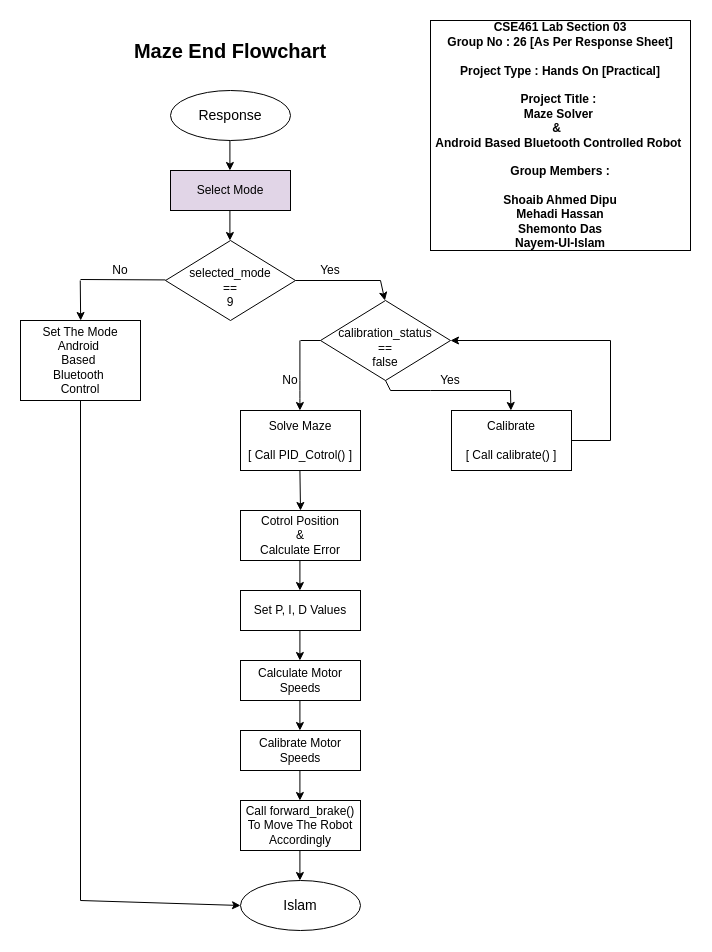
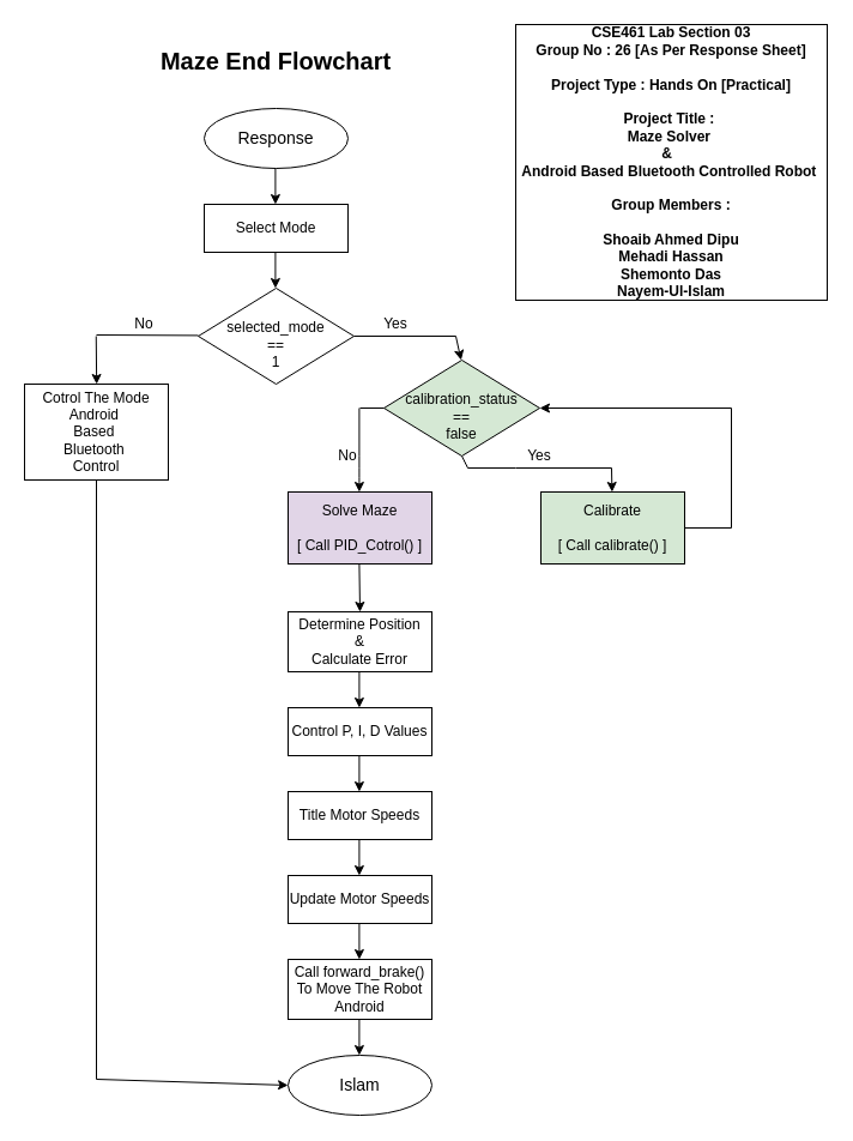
  <mxCell id="0" />
  <mxCell id="1" parent="0" />
- <mxCell id="2" value="Select Mode" style="rounded=0;whiteSpace=wrap;html=1;fillColor=#e1d5e7;" parent="1" vertex="1"><mxGeometry x="170" y="170" width="120" height="40" as="geometry" /></mxCell>
- <mxCell id="3" value="&lt;br&gt;selected_mode &lt;br&gt;== &lt;br&gt;9" style="rhombus;whiteSpace=wrap;html=1;" parent="1" vertex="1"><mxGeometry x="165" y="240" width="130" height="80" as="geometry" /></mxCell>
- <mxCell id="4" value="&lt;br&gt;calibration_status &lt;br&gt;== &lt;br&gt;false" style="rhombus;whiteSpace=wrap;html=1;" parent="1" vertex="1"><mxGeometry x="320" y="300" width="130" height="80" as="geometry" /></mxCell>
- <mxCell id="5" value="Calibrate&lt;br&gt;&lt;br&gt;[ Call calibrate() ]" style="rounded=0;whiteSpace=wrap;html=1;" parent="1" vertex="1"><mxGeometry x="451" y="410" width="120" height="60" as="geometry" /></mxCell>
- <mxCell id="6" value="Solve Maze&lt;br&gt;&lt;br&gt;[ Call PID_Cotrol() ]" style="rounded=0;whiteSpace=wrap;html=1;" parent="1" vertex="1"><mxGeometry x="240" y="410" width="120" height="60" as="geometry" /></mxCell>
- <mxCell id="7" value="&lt;div&gt;Cotrol Position&lt;/div&gt;&lt;div&gt;&amp;amp;&lt;/div&gt;&lt;div&gt;Calculate Error&lt;/div&gt;" style="rounded=0;whiteSpace=wrap;html=1;" parent="1" vertex="1"><mxGeometry x="240" y="510" width="120" height="50" as="geometry" /></mxCell>
- <mxCell id="8" value="Set P, I, D Values" style="rounded=0;whiteSpace=wrap;html=1;" parent="1" vertex="1"><mxGeometry x="240" y="590" width="120" height="40" as="geometry" /></mxCell>
- <mxCell id="9" value="Calculate Motor Speeds" style="rounded=0;whiteSpace=wrap;html=1;" parent="1" vertex="1"><mxGeometry x="240" y="660" width="120" height="40" as="geometry" /></mxCell>
- <mxCell id="10" value="Calibrate Motor Speeds" style="rounded=0;whiteSpace=wrap;html=1;" parent="1" vertex="1"><mxGeometry x="240" y="730" width="120" height="40" as="geometry" /></mxCell>
- <mxCell id="11" value="Call forward_brake() To Move The Robot Accordingly" style="rounded=0;whiteSpace=wrap;html=1;" parent="1" vertex="1"><mxGeometry x="240" y="800" width="120" height="50" as="geometry" /></mxCell>
+ <mxCell id="2" value="Select Mode" style="rounded=0;whiteSpace=wrap;html=1;" parent="1" vertex="1"><mxGeometry x="170" y="170" width="120" height="40" as="geometry" /></mxCell>
+ <mxCell id="3" value="&lt;br&gt;selected_mode &lt;br&gt;== &lt;br&gt;1" style="rhombus;whiteSpace=wrap;html=1;" parent="1" vertex="1"><mxGeometry x="165" y="240" width="130" height="80" as="geometry" /></mxCell>
+ <mxCell id="4" value="&lt;br&gt;calibration_status &lt;br&gt;== &lt;br&gt;false" style="rhombus;whiteSpace=wrap;html=1;fillColor=#d5e8d4;" parent="1" vertex="1"><mxGeometry x="320" y="300" width="130" height="80" as="geometry" /></mxCell>
+ <mxCell id="5" value="Calibrate&lt;br&gt;&lt;br&gt;[ Call calibrate() ]" style="rounded=0;whiteSpace=wrap;html=1;fillColor=#d5e8d4;" parent="1" vertex="1"><mxGeometry x="451" y="410" width="120" height="60" as="geometry" /></mxCell>
+ <mxCell id="6" value="Solve Maze&lt;br&gt;&lt;br&gt;[ Call PID_Cotrol() ]" style="rounded=0;whiteSpace=wrap;html=1;fillColor=#e1d5e7;" parent="1" vertex="1"><mxGeometry x="240" y="410" width="120" height="60" as="geometry" /></mxCell>
+ <mxCell id="7" value="&lt;div&gt;Determine Position&lt;/div&gt;&lt;div&gt;&amp;amp;&lt;/div&gt;&lt;div&gt;Calculate Error&lt;/div&gt;" style="rounded=0;whiteSpace=wrap;html=1;" parent="1" vertex="1"><mxGeometry x="240" y="510" width="120" height="50" as="geometry" /></mxCell>
+ <mxCell id="8" value="Control P, I, D Values" style="rounded=0;whiteSpace=wrap;html=1;" parent="1" vertex="1"><mxGeometry x="240" y="590" width="120" height="40" as="geometry" /></mxCell>
+ <mxCell id="9" value="Title Motor Speeds" style="rounded=0;whiteSpace=wrap;html=1;" parent="1" vertex="1"><mxGeometry x="240" y="660" width="120" height="40" as="geometry" /></mxCell>
+ <mxCell id="10" value="Update Motor Speeds" style="rounded=0;whiteSpace=wrap;html=1;" parent="1" vertex="1"><mxGeometry x="240" y="730" width="120" height="40" as="geometry" /></mxCell>
+ <mxCell id="11" value="Call forward_brake() To Move The Robot Android" style="rounded=0;whiteSpace=wrap;html=1;" parent="1" vertex="1"><mxGeometry x="240" y="800" width="120" height="50" as="geometry" /></mxCell>
  <mxCell id="12" value="&lt;font style=&quot;font-size: 20px&quot;&gt;&lt;b&gt;Maze End Flowchart&lt;/b&gt;&lt;/font&gt;" style="text;html=1;strokeColor=none;fillColor=none;align=center;verticalAlign=middle;whiteSpace=wrap;rounded=0;" parent="1" vertex="1"><mxGeometry x="110" y="40" width="240" height="20" as="geometry" /></mxCell>
- <mxCell id="13" value="&lt;br&gt;&lt;div&gt;Set The Mode&lt;/div&gt;&lt;div&gt;Android&amp;nbsp;&lt;/div&gt;&lt;div&gt;Based&amp;nbsp;&lt;/div&gt;&lt;div&gt;Bluetooth&amp;nbsp;&lt;/div&gt;&lt;div&gt;Control&lt;/div&gt;&lt;div&gt;&lt;br&gt;&lt;/div&gt;" style="rounded=0;whiteSpace=wrap;html=1;" parent="1" vertex="1"><mxGeometry x="20" y="320" width="120" height="80" as="geometry" /></mxCell>
+ <mxCell id="13" value="&lt;br&gt;&lt;div&gt;Cotrol The Mode&lt;/div&gt;&lt;div&gt;Android&amp;nbsp;&lt;/div&gt;&lt;div&gt;Based&amp;nbsp;&lt;/div&gt;&lt;div&gt;Bluetooth&amp;nbsp;&lt;/div&gt;&lt;div&gt;Control&lt;/div&gt;&lt;div&gt;&lt;br&gt;&lt;/div&gt;" style="rounded=0;whiteSpace=wrap;html=1;" parent="1" vertex="1"><mxGeometry x="20" y="320" width="120" height="80" as="geometry" /></mxCell>
  <mxCell id="14" value="&lt;span style=&quot;font-size: 14px&quot;&gt;Response&lt;/span&gt;" style="ellipse;whiteSpace=wrap;html=1;" parent="1" vertex="1"><mxGeometry x="170" y="90" width="120" height="50" as="geometry" /></mxCell>
  <mxCell id="15" value="&lt;span style=&quot;font-size: 14px&quot;&gt;Islam&lt;/span&gt;" style="ellipse;whiteSpace=wrap;html=1;" parent="1" vertex="1"><mxGeometry x="240" y="880" width="120" height="50" as="geometry" /></mxCell>
  <mxCell id="16" value="" style="endArrow=classic;html=1;" parent="1" edge="1"><mxGeometry width="50" height="50" relative="1" as="geometry"><mxPoint x="299.41" y="380" as="sourcePoint" /><mxPoint x="299.41" y="410" as="targetPoint" /><Array as="points"><mxPoint x="299.41" y="400" /></Array></mxGeometry></mxCell>
  <mxCell id="17" value="" style="endArrow=classic;html=1;" parent="1" edge="1"><mxGeometry width="50" height="50" relative="1" as="geometry"><mxPoint x="229.41" y="140" as="sourcePoint" /><mxPoint x="229.41" y="170" as="targetPoint" /></mxGeometry></mxCell>
  <mxCell id="18" value="" style="endArrow=classic;html=1;" parent="1" edge="1"><mxGeometry width="50" height="50" relative="1" as="geometry"><mxPoint x="229.41" y="210" as="sourcePoint" /><mxPoint x="229.41" y="240" as="targetPoint" /></mxGeometry></mxCell>
  <mxCell id="19" value="" style="endArrow=classic;html=1;" parent="1" edge="1"><mxGeometry width="50" height="50" relative="1" as="geometry"><mxPoint x="380" y="280" as="sourcePoint" /><mxPoint x="384.41" y="300" as="targetPoint" /></mxGeometry></mxCell>
  <mxCell id="20" value="" style="endArrow=none;html=1;exitX=1;exitY=0.5;exitDx=0;exitDy=0;" parent="1" source="3" edge="1"><mxGeometry width="50" height="50" relative="1" as="geometry"><mxPoint x="330" y="290" as="sourcePoint" /><mxPoint x="380" y="280" as="targetPoint" /></mxGeometry></mxCell>
  <mxCell id="21" value="" style="endArrow=classic;html=1;" parent="1" edge="1"><mxGeometry width="50" height="50" relative="1" as="geometry"><mxPoint x="510" y="390" as="sourcePoint" /><mxPoint x="510.41" y="410" as="targetPoint" /></mxGeometry></mxCell>
  <mxCell id="22" value="" style="endArrow=none;html=1;" parent="1" edge="1"><mxGeometry width="50" height="50" relative="1" as="geometry"><mxPoint x="430" y="390" as="sourcePoint" /><mxPoint x="510" y="390" as="targetPoint" /></mxGeometry></mxCell>
  <mxCell id="23" value="" style="endArrow=none;html=1;" parent="1" edge="1"><mxGeometry width="50" height="50" relative="1" as="geometry"><mxPoint x="430" y="390" as="sourcePoint" /><mxPoint x="390" y="390" as="targetPoint" /></mxGeometry></mxCell>
  <mxCell id="24" value="" style="endArrow=none;html=1;exitX=1;exitY=0.5;exitDx=0;exitDy=0;" parent="1" source="5" edge="1"><mxGeometry width="50" height="50" relative="1" as="geometry"><mxPoint x="590" y="470" as="sourcePoint" /><mxPoint x="610" y="440" as="targetPoint" /></mxGeometry></mxCell>
  <mxCell id="25" value="" style="endArrow=none;html=1;" parent="1" edge="1"><mxGeometry width="50" height="50" relative="1" as="geometry"><mxPoint x="610" y="440" as="sourcePoint" /><mxPoint x="610" y="340" as="targetPoint" /></mxGeometry></mxCell>
  <mxCell id="26" value="" style="endArrow=classic;html=1;entryX=1;entryY=0.5;entryDx=0;entryDy=0;" parent="1" target="4" edge="1"><mxGeometry width="50" height="50" relative="1" as="geometry"><mxPoint x="610" y="340" as="sourcePoint" /><mxPoint x="470" y="355" as="targetPoint" /></mxGeometry></mxCell>
  <mxCell id="27" value="" style="endArrow=none;html=1;entryX=0.5;entryY=1;entryDx=0;entryDy=0;" parent="1" target="4" edge="1"><mxGeometry width="50" height="50" relative="1" as="geometry"><mxPoint x="390" y="390" as="sourcePoint" /><mxPoint x="380" y="380" as="targetPoint" /></mxGeometry></mxCell>
  <mxCell id="28" value="" style="endArrow=none;html=1;entryX=0;entryY=0.5;entryDx=0;entryDy=0;" parent="1" target="4" edge="1"><mxGeometry width="50" height="50" relative="1" as="geometry"><mxPoint x="300" y="340" as="sourcePoint" /><mxPoint x="240" y="360" as="targetPoint" /></mxGeometry></mxCell>
  <mxCell id="29" value="" style="endArrow=none;html=1;" parent="1" edge="1"><mxGeometry width="50" height="50" relative="1" as="geometry"><mxPoint x="299.41" y="380" as="sourcePoint" /><mxPoint x="299.41" y="340" as="targetPoint" /></mxGeometry></mxCell>
  <mxCell id="30" value="" style="endArrow=classic;html=1;entryX=0;entryY=0.5;entryDx=0;entryDy=0;" parent="1" target="15" edge="1"><mxGeometry width="50" height="50" relative="1" as="geometry"><mxPoint x="80" y="900" as="sourcePoint" /><mxPoint x="70" y="920" as="targetPoint" /></mxGeometry></mxCell>
  <mxCell id="31" value="" style="endArrow=classic;html=1;entryX=0.5;entryY=0;entryDx=0;entryDy=0;" parent="1" target="7" edge="1"><mxGeometry width="50" height="50" relative="1" as="geometry"><mxPoint x="299.41" y="470" as="sourcePoint" /><mxPoint x="299.41" y="500" as="targetPoint" /></mxGeometry></mxCell>
  <mxCell id="32" value="" style="endArrow=classic;html=1;" parent="1" edge="1"><mxGeometry width="50" height="50" relative="1" as="geometry"><mxPoint x="299.41" y="560" as="sourcePoint" /><mxPoint x="299.41" y="590" as="targetPoint" /></mxGeometry></mxCell>
  <mxCell id="33" value="" style="endArrow=classic;html=1;" parent="1" edge="1"><mxGeometry width="50" height="50" relative="1" as="geometry"><mxPoint x="299.41" y="630" as="sourcePoint" /><mxPoint x="299.41" y="660" as="targetPoint" /></mxGeometry></mxCell>
  <mxCell id="34" value="" style="endArrow=classic;html=1;" parent="1" edge="1"><mxGeometry width="50" height="50" relative="1" as="geometry"><mxPoint x="299.41" y="700" as="sourcePoint" /><mxPoint x="299.41" y="730" as="targetPoint" /></mxGeometry></mxCell>
  <mxCell id="35" value="" style="endArrow=classic;html=1;" parent="1" edge="1"><mxGeometry width="50" height="50" relative="1" as="geometry"><mxPoint x="299.41" y="770" as="sourcePoint" /><mxPoint x="299.41" y="800" as="targetPoint" /></mxGeometry></mxCell>
  <mxCell id="36" value="" style="endArrow=classic;html=1;" parent="1" edge="1"><mxGeometry width="50" height="50" relative="1" as="geometry"><mxPoint x="299.41" y="850" as="sourcePoint" /><mxPoint x="299.41" y="880" as="targetPoint" /></mxGeometry></mxCell>
  <mxCell id="37" value="" style="endArrow=classic;html=1;" parent="1" edge="1"><mxGeometry width="50" height="50" relative="1" as="geometry"><mxPoint x="79.76" y="280" as="sourcePoint" /><mxPoint x="80.17" y="320" as="targetPoint" /></mxGeometry></mxCell>
  <mxCell id="38" value="" style="endArrow=none;html=1;" parent="1" edge="1"><mxGeometry width="50" height="50" relative="1" as="geometry"><mxPoint x="80" y="900" as="sourcePoint" /><mxPoint x="80" y="400" as="targetPoint" /></mxGeometry></mxCell>
  <mxCell id="39" value="" style="endArrow=none;html=1;" parent="1" edge="1"><mxGeometry width="50" height="50" relative="1" as="geometry"><mxPoint x="80" y="279" as="sourcePoint" /><mxPoint x="165" y="279.41" as="targetPoint" /></mxGeometry></mxCell>
  <mxCell id="40" value="&lt;div&gt;&lt;b&gt;CSE461 Lab Section 03&lt;/b&gt;&lt;/div&gt;&lt;div&gt;&lt;b&gt;Group No : 26 [As Per Response Sheet]&lt;/b&gt;&lt;/div&gt;&lt;div&gt;&lt;b&gt;&amp;nbsp;&lt;/b&gt;&lt;/div&gt;&lt;div&gt;&lt;b&gt;Project Type : Hands On [Practical]&lt;/b&gt;&lt;/div&gt;&lt;div&gt;&lt;b&gt;&lt;br&gt;&lt;/b&gt;&lt;/div&gt;&lt;div&gt;&lt;b&gt;Project Title :&amp;nbsp;&lt;/b&gt;&lt;/div&gt;&lt;div&gt;&lt;b&gt;Maze Solver&amp;nbsp;&lt;/b&gt;&lt;/div&gt;&lt;div&gt;&lt;b&gt;&amp;amp;&amp;nbsp;&amp;nbsp;&lt;/b&gt;&lt;/div&gt;&lt;div&gt;&lt;b&gt;Android Based Bluetooth Controlled Robot&amp;nbsp;&lt;/b&gt;&lt;/div&gt;&lt;div&gt;&lt;b&gt;&lt;br&gt;&lt;/b&gt;&lt;/div&gt;&lt;div&gt;&lt;b&gt;Group Members :&lt;/b&gt;&lt;/div&gt;&lt;div&gt;&lt;b&gt;&lt;br&gt;&lt;/b&gt;&lt;/div&gt;&lt;div&gt;&lt;div&gt;&lt;b&gt;Shoaib Ahmed Dipu&lt;/b&gt;&lt;/div&gt;&lt;div&gt;&lt;b&gt;Mehadi Hassan&lt;/b&gt;&lt;/div&gt;&lt;div&gt;&lt;b&gt;Shemonto Das&lt;/b&gt;&lt;/div&gt;&lt;div&gt;&lt;b&gt;Nayem-Ul-Islam&lt;/b&gt;&lt;/div&gt;&lt;/div&gt;" style="rounded=0;whiteSpace=wrap;html=1;" parent="1" vertex="1"><mxGeometry x="430" y="20" width="260" height="230" as="geometry" /></mxCell>
  <mxCell id="41" value="Yes" style="text;html=1;strokeColor=none;fillColor=none;align=center;verticalAlign=middle;whiteSpace=wrap;rounded=0;" parent="1" vertex="1"><mxGeometry x="310" y="260" width="40" height="20" as="geometry" /></mxCell>
  <mxCell id="42" value="No" style="text;html=1;strokeColor=none;fillColor=none;align=center;verticalAlign=middle;whiteSpace=wrap;rounded=0;" parent="1" vertex="1"><mxGeometry x="100" y="260" width="40" height="20" as="geometry" /></mxCell>
  <mxCell id="43" value="Yes" style="text;html=1;strokeColor=none;fillColor=none;align=center;verticalAlign=middle;whiteSpace=wrap;rounded=0;" parent="1" vertex="1"><mxGeometry x="430" y="370" width="40" height="20" as="geometry" /></mxCell>
  <mxCell id="44" value="No" style="text;html=1;strokeColor=none;fillColor=none;align=center;verticalAlign=middle;whiteSpace=wrap;rounded=0;" parent="1" vertex="1"><mxGeometry x="270" y="370" width="40" height="20" as="geometry" /></mxCell>
